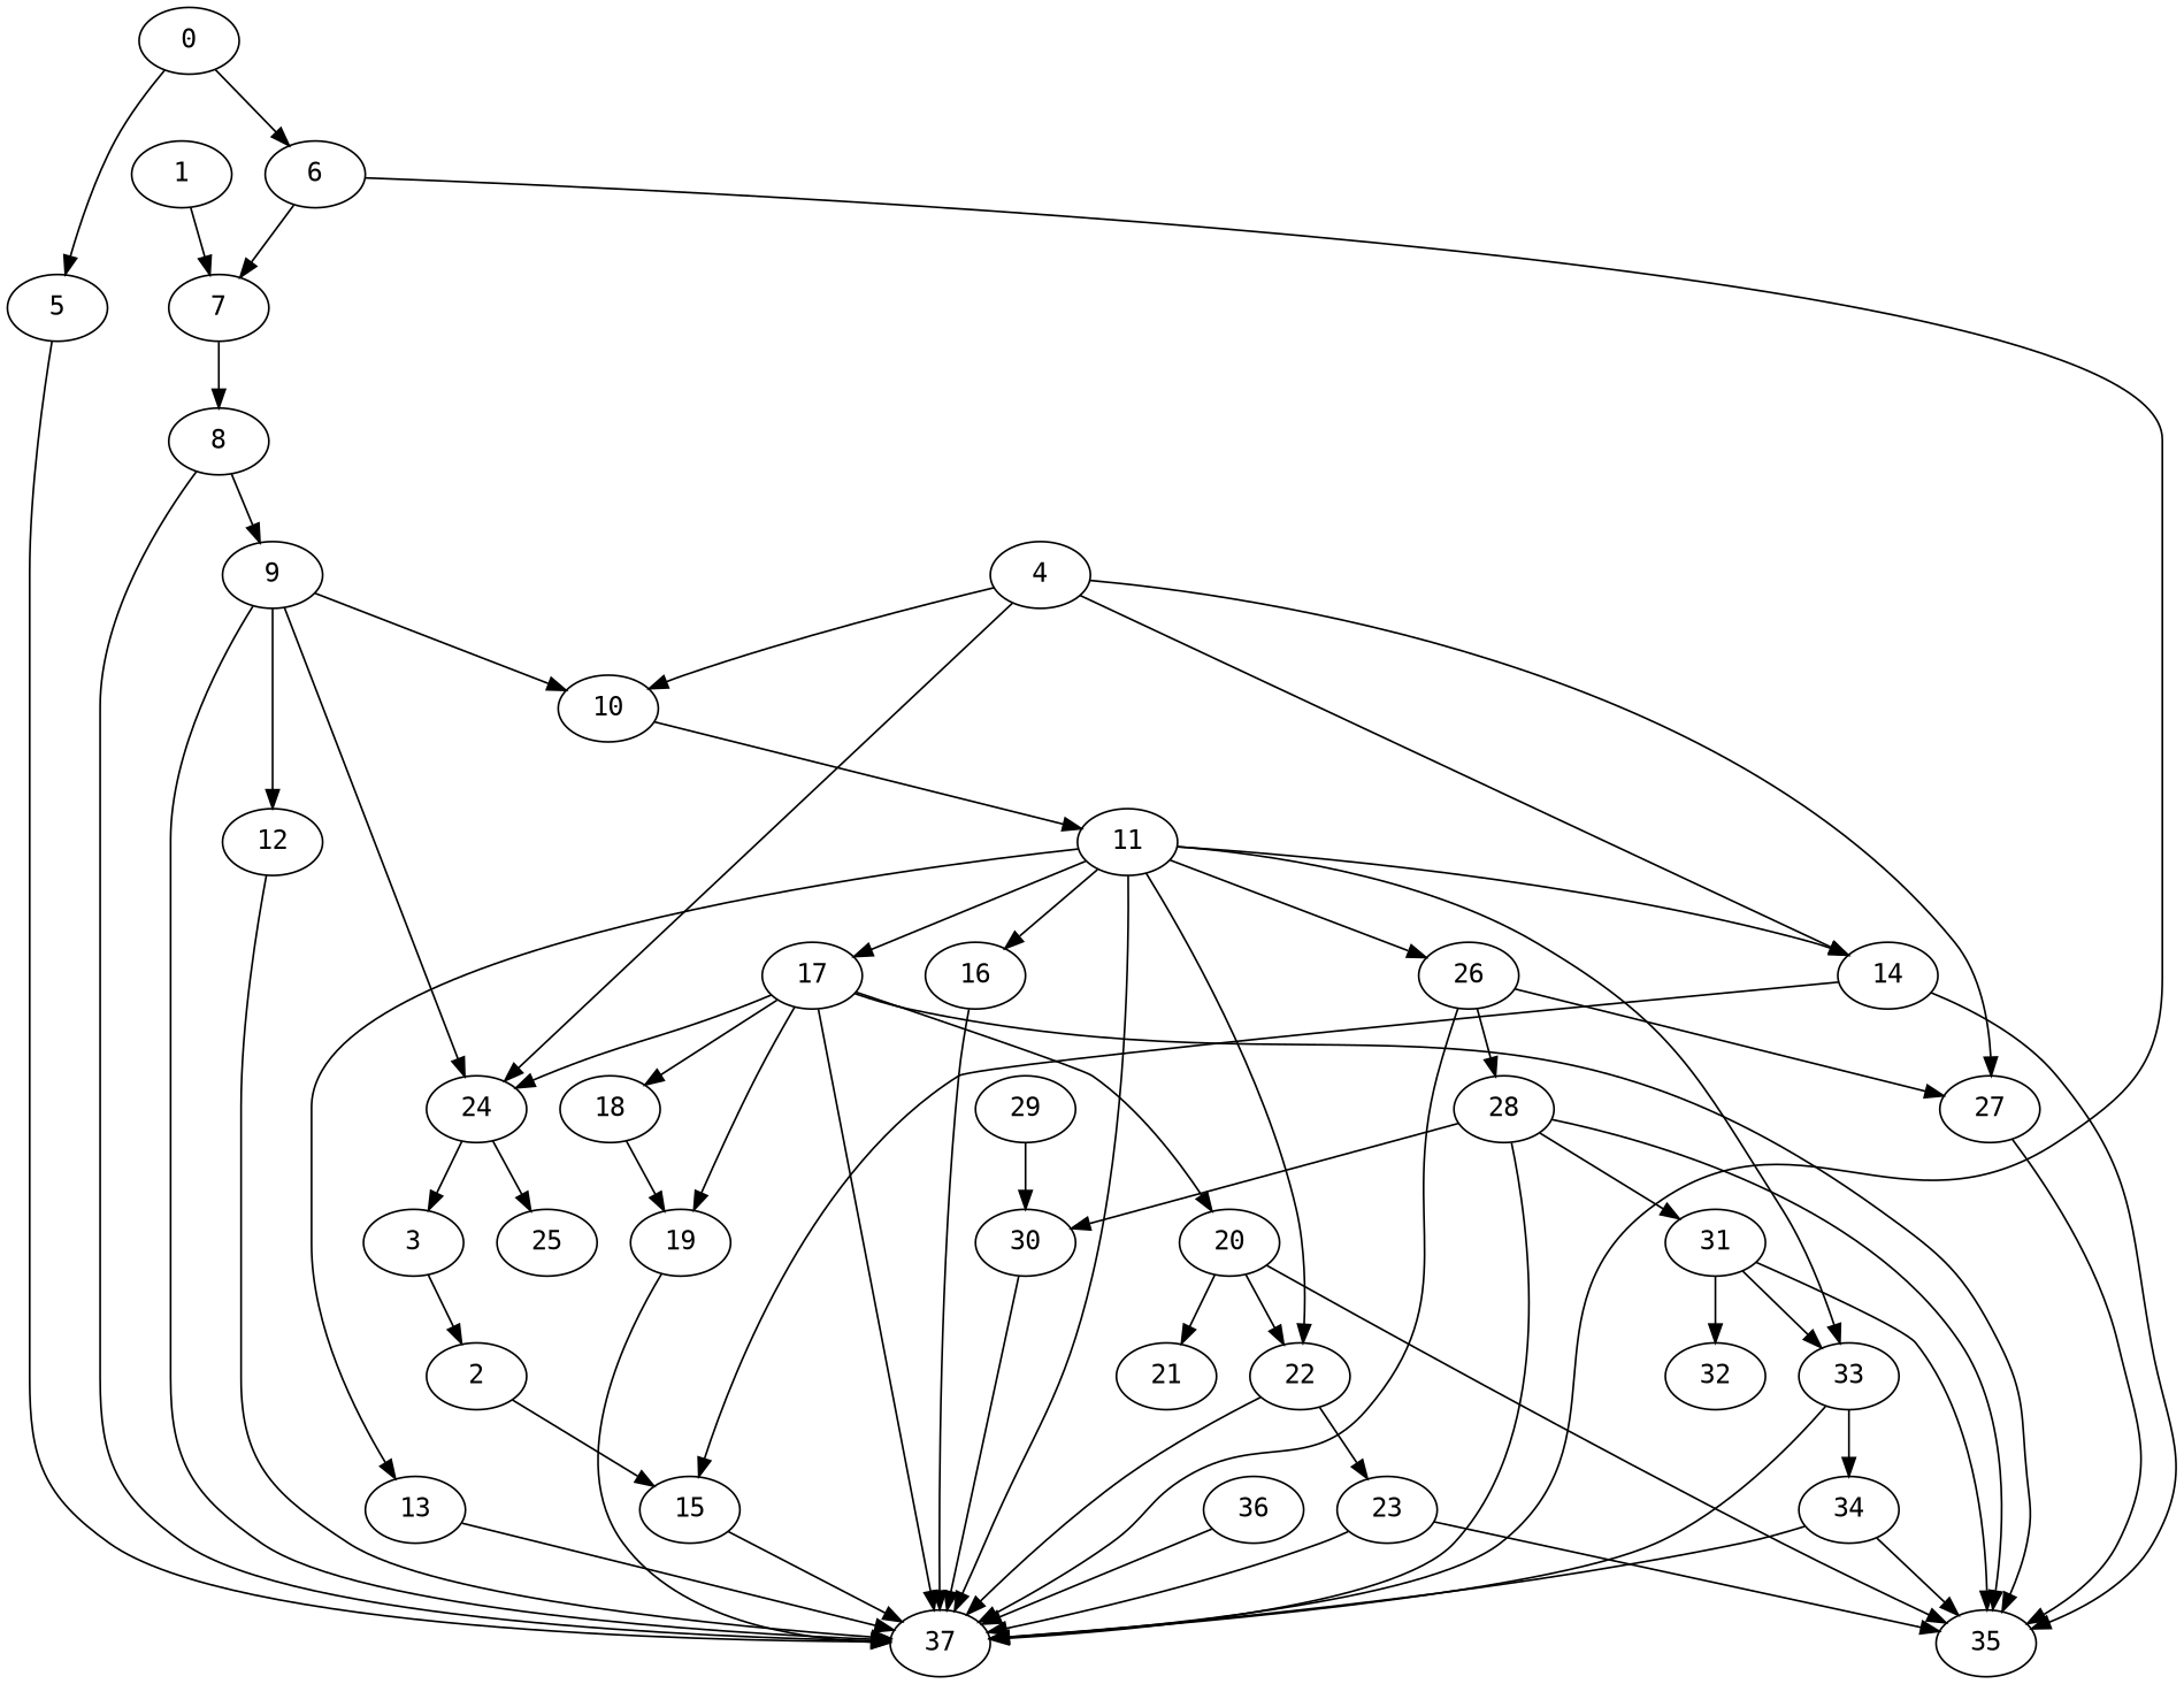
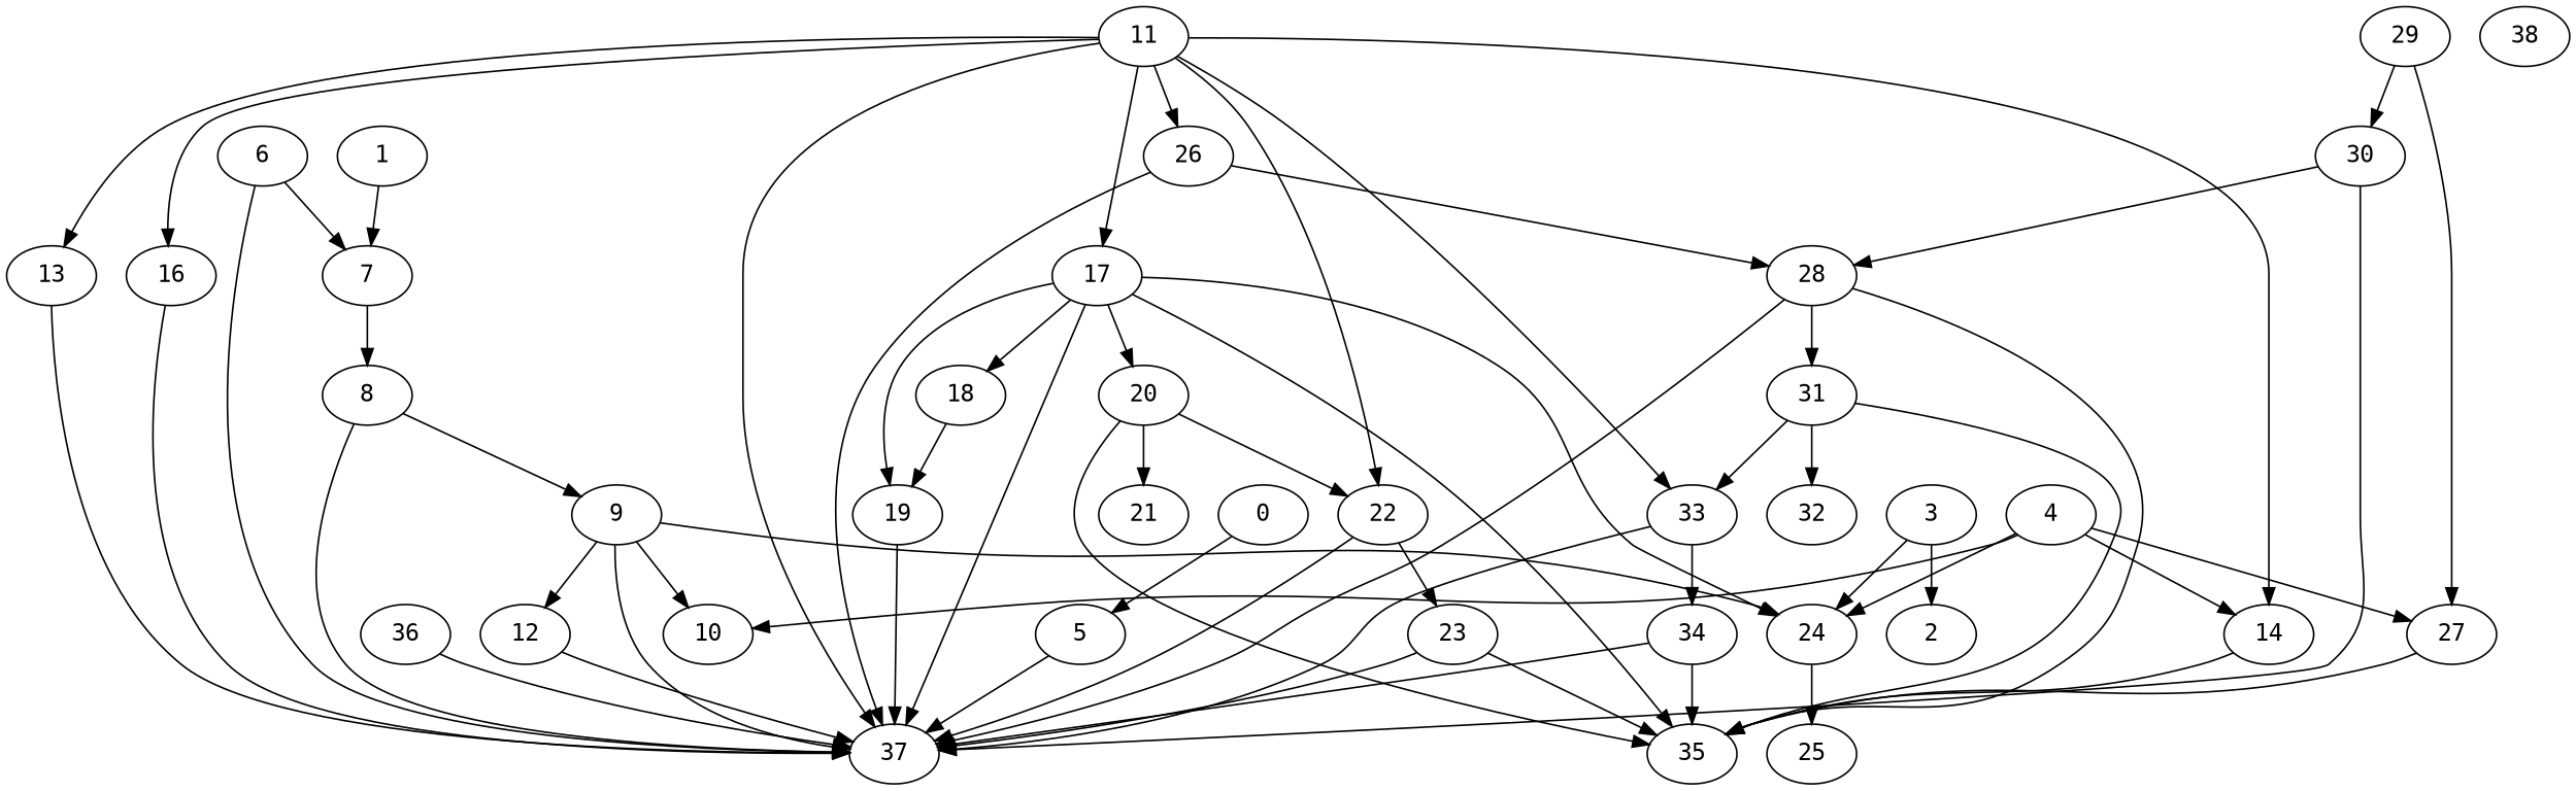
  strict digraph {
    fontname="DejaVu Sans Mono"
    node [fontname="DejaVu Sans Mono" weight=4]
    edge [fontname="DejaVu Sans Mono"]
    0 [weight=2]
    6 [weight=3]
    5
    7
    37 [weight=2]
    8 [weight=2]
    9
    1 [weight=2]
    2 [weight=3]
-   15 [weight=3]
    3 [weight=5]
    24 [weight=3]
    25 [weight=3]
    4 [weight=5]
    10
    14 [weight=5]
    27 [weight=3]
    11
    35 [weight=1]
    13 [weight=5]
    16 [weight=2]
    17 [weight=2]
    22
    26
    33
    12 [weight=3]
    18
    19 [weight=3]
    20
    23 [weight=3]
    28 [weight=2]
    34 [weight=2]
    21 [weight=5]
    30 [weight=5]
    31
    29
    32 [weight=3]
    36 [weight=3]
-   0 -> 6
+   38 [weight=2]
    0 -> 5
    6 -> 7
    6 -> 37
    5 -> 37
    7 -> 8
    8 -> 37
    8 -> 9
    9 -> 37
    9 -> 24
    9 -> 10
    9 -> 12
    1 -> 7
-   2 -> 15
-   15 -> 37
    3 -> 2
-   24 -> 3
+   3 -> 24
    24 -> 25
    4 -> 24
    4 -> 10
    4 -> 14
    4 -> 27
-   10 -> 11
-   14 -> 15
    14 -> 35
    27 -> 35
    11 -> 37
    11 -> 14
    11 -> 13
    11 -> 16
    11 -> 17
    11 -> 22
    11 -> 26
    11 -> 33
    13 -> 37
    16 -> 37
    17 -> 37
    17 -> 24
    17 -> 35
    17 -> 18
    17 -> 19
    17 -> 20
    22 -> 37
    22 -> 23
    26 -> 37
-   26 -> 27
+   29 -> 27
    26 -> 28
    33 -> 37
    33 -> 34
    12 -> 37
    18 -> 19
    19 -> 37
    20 -> 35
    20 -> 22
    20 -> 21
    23 -> 37
    23 -> 35
    28 -> 37
    28 -> 35
-   28 -> 30
+   30 -> 28
    28 -> 31
    34 -> 37
    34 -> 35
    30 -> 37
    31 -> 35
    31 -> 33
    31 -> 32
    29 -> 30
    36 -> 37
  }
